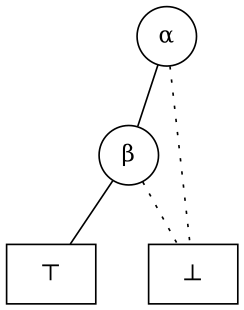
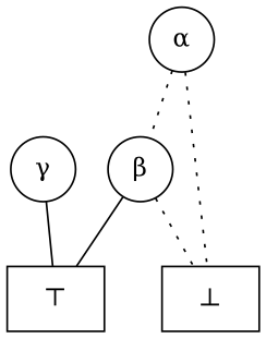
  graph {
    node [shape=circle]
+   n1 [label="&gamma;"]
    n2 [label="&#8868;" shape=box]
    n3 [label="&alpha;"]
    n4 [label="&beta;"]
    n5 [label="&#8869;" shape=box]
-   n3 -- n4
+   n1 -- n2
+   n3 -- n4 [style=dotted]
    n3 -- n5 [style=dotted]
    n4 -- n2
    n4 -- n5 [style=dotted]
  }
